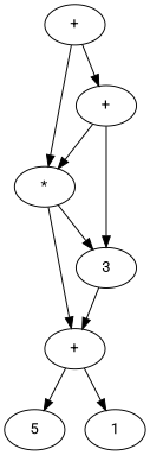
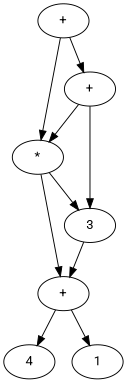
  digraph {
    fontname=Roboto
    node [fontname=Roboto]
    edge [fontname=Roboto]
    n1 [label="+"]
    n2 [label="+"]
    n3 [label="*"]
    n4 [label=3]
    n5 [label="+"]
-   n6 [label=5]
+   n6 [label=4]
    n7 [label=1]
    n1 -> n2
    n1 -> n3
    n2 -> n3
    n2 -> n4
    n3 -> n4
    n3 -> n5
    n4 -> n5
    n5 -> n6
    n5 -> n7
  }
